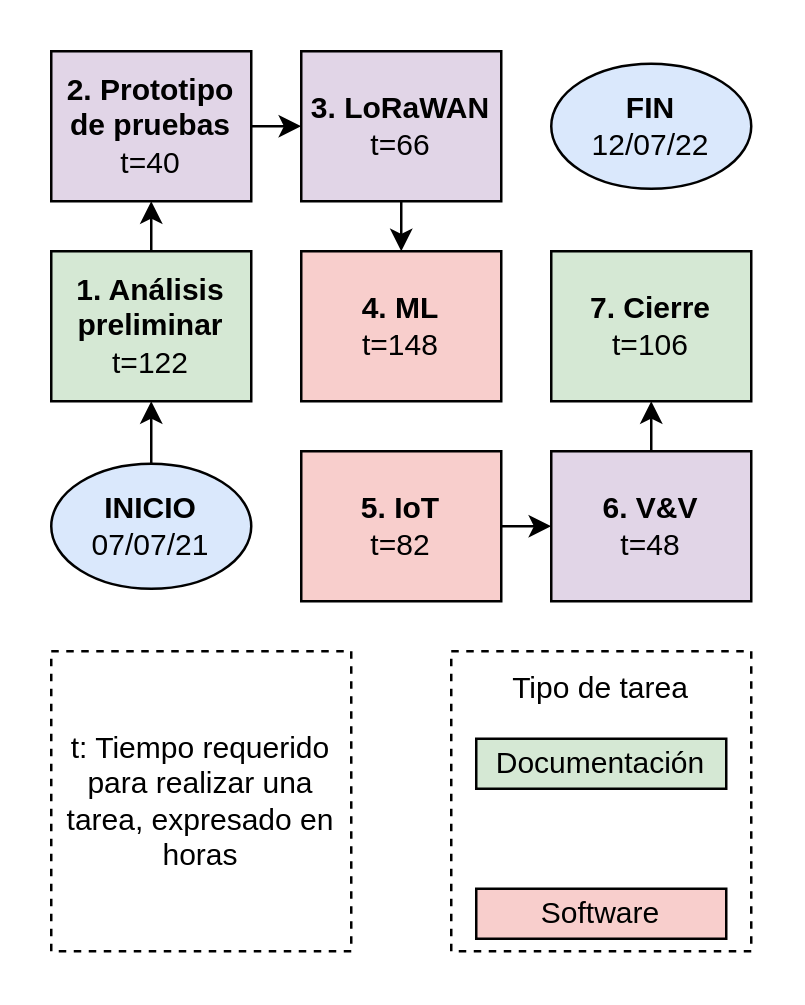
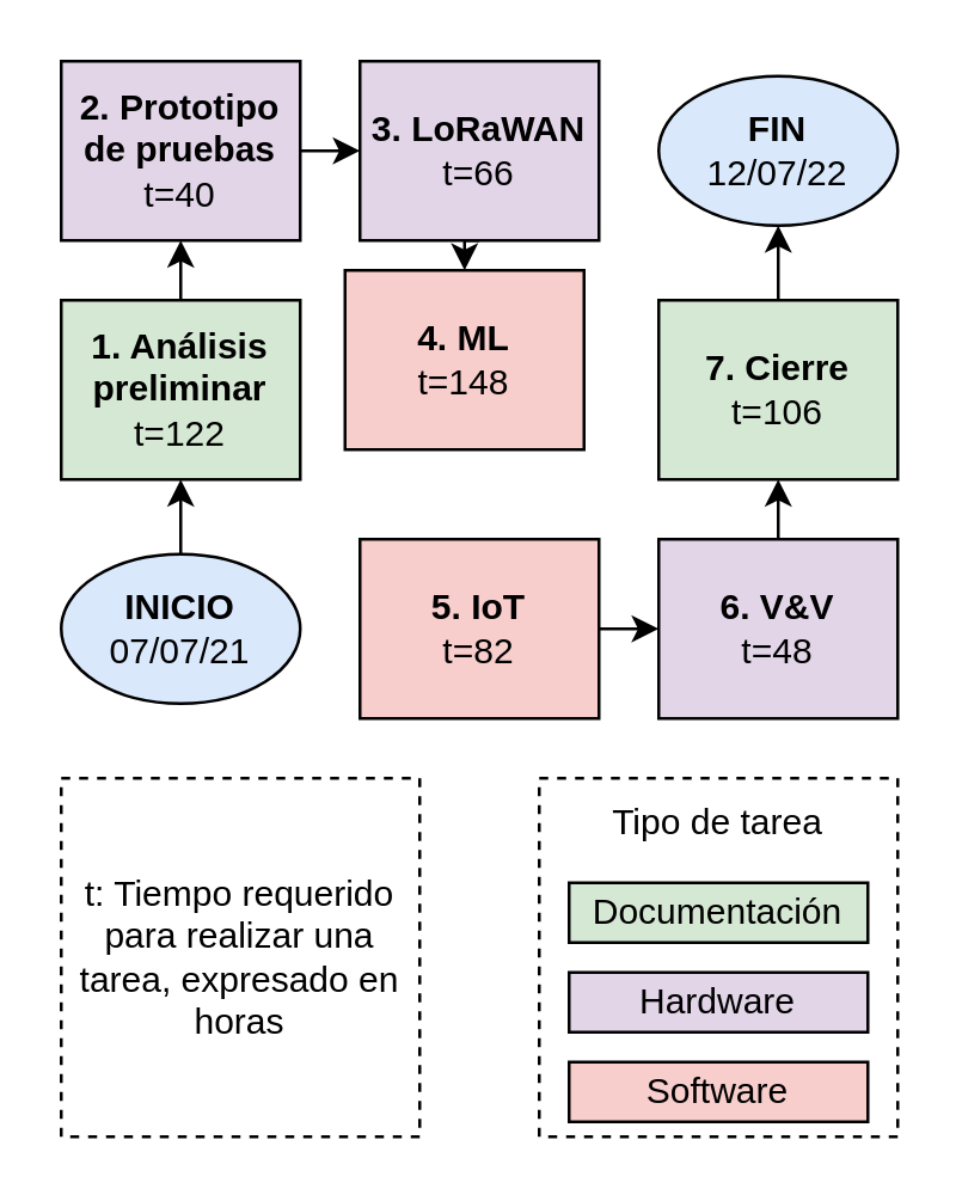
  <mxCell id="0" />
  <mxCell id="1" parent="0" />
  <mxCell id="2" style="edgeStyle=orthogonalEdgeStyle;rounded=0;orthogonalLoop=1;jettySize=auto;html=1;exitX=0.5;exitY=0;exitDx=0;exitDy=0;entryX=0.5;entryY=1;entryDx=0;entryDy=0;" edge="1" parent="1" source="3" target="5"><mxGeometry relative="1" as="geometry" /></mxCell>
  <mxCell id="3" value="&lt;b&gt;INICIO&lt;/b&gt;&lt;br&gt;07/07/21" style="ellipse;whiteSpace=wrap;html=1;fillColor=#dae8fc;" vertex="1" parent="1"><mxGeometry x="20" y="185" width="80" height="50" as="geometry" /></mxCell>
  <mxCell id="4" style="edgeStyle=orthogonalEdgeStyle;rounded=0;orthogonalLoop=1;jettySize=auto;html=1;exitX=0.5;exitY=0;exitDx=0;exitDy=0;entryX=0.5;entryY=1;entryDx=0;entryDy=0;" edge="1" parent="1" source="5" target="7"><mxGeometry relative="1" as="geometry" /></mxCell>
  <mxCell id="5" value="&lt;b&gt;1. Análisis preliminar&lt;/b&gt;&lt;br&gt;t=122" style="rounded=0;whiteSpace=wrap;html=1;fillColor=#d5e8d4;" vertex="1" parent="1"><mxGeometry x="20" y="100" width="80" height="60" as="geometry" /></mxCell>
  <mxCell id="6" style="edgeStyle=orthogonalEdgeStyle;rounded=0;orthogonalLoop=1;jettySize=auto;html=1;exitX=1;exitY=0.5;exitDx=0;exitDy=0;entryX=0;entryY=0.5;entryDx=0;entryDy=0;" edge="1" parent="1" source="7" target="9"><mxGeometry relative="1" as="geometry" /></mxCell>
  <mxCell id="7" value="&lt;b&gt;2. Prototipo de pruebas&lt;/b&gt;&lt;br&gt;t=40" style="rounded=0;whiteSpace=wrap;html=1;fillColor=#e1d5e7;" vertex="1" parent="1"><mxGeometry x="20" y="20" width="80" height="60" as="geometry" /></mxCell>
  <mxCell id="8" style="edgeStyle=orthogonalEdgeStyle;rounded=0;orthogonalLoop=1;jettySize=auto;html=1;exitX=0.5;exitY=1;exitDx=0;exitDy=0;entryX=0.5;entryY=0;entryDx=0;entryDy=0;" edge="1" parent="1" source="9" target="10"><mxGeometry relative="1" as="geometry" /></mxCell>
  <mxCell id="9" value="&lt;b&gt;3. LoRaWAN&lt;/b&gt;&lt;br&gt;t=66" style="rounded=0;whiteSpace=wrap;html=1;fillColor=#e1d5e7;" vertex="1" parent="1"><mxGeometry x="120" y="20" width="80" height="60" as="geometry" /></mxCell>
- <mxCell id="10" value="&lt;b&gt;4. ML&lt;/b&gt;&lt;br&gt;t=148" style="rounded=0;whiteSpace=wrap;html=1;fillColor=#f8cecc;" vertex="1" parent="1"><mxGeometry x="120" y="100" width="80" height="60" as="geometry" /></mxCell>
+ <mxCell id="10" value="&lt;b&gt;4. ML&lt;/b&gt;&lt;br&gt;t=148" style="rounded=0;whiteSpace=wrap;html=1;fillColor=#f8cecc;" vertex="1" parent="1"><mxGeometry x="115" y="90" width="80" height="60" as="geometry" /></mxCell>
  <mxCell id="11" style="edgeStyle=orthogonalEdgeStyle;rounded=0;orthogonalLoop=1;jettySize=auto;html=1;exitX=1;exitY=0.5;exitDx=0;exitDy=0;entryX=0;entryY=0.5;entryDx=0;entryDy=0;" edge="1" parent="1" source="12" target="14"><mxGeometry relative="1" as="geometry" /></mxCell>
  <mxCell id="12" value="&lt;b&gt;5. IoT&lt;/b&gt;&lt;br&gt;t=82" style="rounded=0;whiteSpace=wrap;html=1;fillColor=#f8cecc;" vertex="1" parent="1"><mxGeometry x="120" y="180" width="80" height="60" as="geometry" /></mxCell>
  <mxCell id="13" style="edgeStyle=orthogonalEdgeStyle;rounded=0;orthogonalLoop=1;jettySize=auto;html=1;exitX=0.5;exitY=0;exitDx=0;exitDy=0;entryX=0.5;entryY=1;entryDx=0;entryDy=0;" edge="1" parent="1" source="14" target="16"><mxGeometry relative="1" as="geometry" /></mxCell>
  <mxCell id="14" value="&lt;b&gt;6. V&amp;amp;V&lt;/b&gt;&lt;br&gt;t=48" style="rounded=0;whiteSpace=wrap;html=1;fillColor=#e1d5e7;" vertex="1" parent="1"><mxGeometry x="220" y="180" width="80" height="60" as="geometry" /></mxCell>
+ <mxCell id="15" style="edgeStyle=orthogonalEdgeStyle;rounded=0;orthogonalLoop=1;jettySize=auto;html=1;exitX=0.5;exitY=0;exitDx=0;exitDy=0;entryX=0.5;entryY=1;entryDx=0;entryDy=0;" edge="1" parent="1" source="16" target="17"><mxGeometry relative="1" as="geometry" /></mxCell>
  <mxCell id="16" value="&lt;b&gt;7. Cierre&lt;/b&gt;&lt;br&gt;t=106" style="rounded=0;whiteSpace=wrap;html=1;fillColor=#d5e8d4;" vertex="1" parent="1"><mxGeometry x="220" y="100" width="80" height="60" as="geometry" /></mxCell>
  <mxCell id="17" value="&lt;b&gt;FIN&lt;/b&gt;&lt;br&gt;12/07/22" style="ellipse;whiteSpace=wrap;html=1;fillColor=#dae8fc;" vertex="1" parent="1"><mxGeometry x="220" y="25" width="80" height="50" as="geometry" /></mxCell>
  <mxCell id="18" value="" style="rounded=0;whiteSpace=wrap;html=1;strokeColor=#000000;dashed=1;" vertex="1" parent="1"><mxGeometry x="180" y="260" width="120" height="120" as="geometry" /></mxCell>
  <mxCell id="19" value="Documentación" style="rounded=0;whiteSpace=wrap;html=1;fillColor=#d5e8d4;" vertex="1" parent="1"><mxGeometry x="190" y="295" width="100" height="20" as="geometry" /></mxCell>
+ <mxCell id="20" value="Hardware" style="rounded=0;whiteSpace=wrap;html=1;fillColor=#e1d5e7;" vertex="1" parent="1"><mxGeometry x="190" y="325" width="100" height="20" as="geometry" /></mxCell>
  <mxCell id="21" value="Software" style="rounded=0;whiteSpace=wrap;html=1;fillColor=#f8cecc;" vertex="1" parent="1"><mxGeometry x="190" y="355" width="100" height="20" as="geometry" /></mxCell>
  <mxCell id="22" value="Tipo de tarea" style="text;html=1;strokeColor=none;fillColor=none;align=center;verticalAlign=middle;whiteSpace=wrap;rounded=0;" vertex="1" parent="1"><mxGeometry x="190" y="265" width="100" height="20" as="geometry" /></mxCell>
  <mxCell id="23" value="t: Tiempo requerido para realizar una tarea, expresado en horas" style="rounded=0;whiteSpace=wrap;html=1;strokeColor=#000000;dashed=1;" vertex="1" parent="1"><mxGeometry x="20" y="260" width="120" height="120" as="geometry" /></mxCell>
